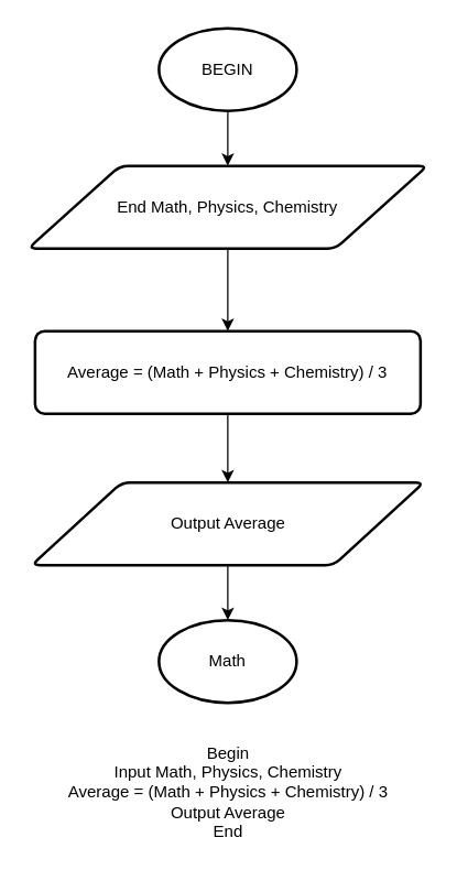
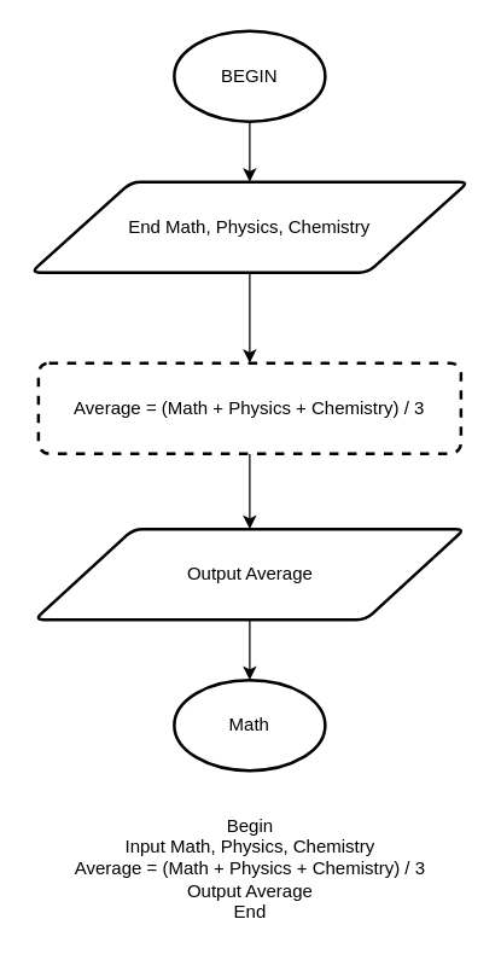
  <mxCell id="0" />
  <mxCell id="1" parent="0" />
  <mxCell id="2" style="edgeStyle=orthogonalEdgeStyle;rounded=0;orthogonalLoop=1;jettySize=auto;html=1;entryX=0.5;entryY=0;entryDx=0;entryDy=0;" parent="1" source="3" target="5" edge="1"><mxGeometry relative="1" as="geometry" /></mxCell>
  <mxCell id="3" value="BEGIN" style="strokeWidth=2;html=1;shape=mxgraph.flowchart.start_1;whiteSpace=wrap;" parent="1" vertex="1"><mxGeometry x="115" y="20" width="100" height="60" as="geometry" /></mxCell>
  <mxCell id="4" style="edgeStyle=orthogonalEdgeStyle;rounded=0;orthogonalLoop=1;jettySize=auto;html=1;" parent="1" source="5" target="7" edge="1"><mxGeometry relative="1" as="geometry" /></mxCell>
  <mxCell id="5" value="End Math, Physics, Chemistry" style="shape=parallelogram;html=1;strokeWidth=2;perimeter=parallelogramPerimeter;whiteSpace=wrap;rounded=1;arcSize=12;size=0.23;" parent="1" vertex="1"><mxGeometry x="20" y="120" width="290" height="60" as="geometry" /></mxCell>
  <mxCell id="6" style="edgeStyle=orthogonalEdgeStyle;rounded=0;orthogonalLoop=1;jettySize=auto;html=1;" parent="1" source="7" target="9" edge="1"><mxGeometry relative="1" as="geometry" /></mxCell>
- <mxCell id="7" value="Average = (Math + Physics + Chemistry) / 3" style="rounded=1;whiteSpace=wrap;html=1;absoluteArcSize=1;arcSize=14;strokeWidth=2;" parent="1" vertex="1"><mxGeometry x="25" y="240" width="280" height="60" as="geometry" /></mxCell>
+ <mxCell id="7" value="Average = (Math + Physics + Chemistry) / 3" style="rounded=1;whiteSpace=wrap;html=1;absoluteArcSize=1;arcSize=14;strokeWidth=2;dashed=1;" parent="1" vertex="1"><mxGeometry x="25" y="240" width="280" height="60" as="geometry" /></mxCell>
  <mxCell id="8" style="edgeStyle=orthogonalEdgeStyle;rounded=0;orthogonalLoop=1;jettySize=auto;html=1;" parent="1" source="9" target="10" edge="1"><mxGeometry relative="1" as="geometry" /></mxCell>
  <mxCell id="9" value="Output Average" style="shape=parallelogram;html=1;strokeWidth=2;perimeter=parallelogramPerimeter;whiteSpace=wrap;rounded=1;arcSize=12;size=0.23;" parent="1" vertex="1"><mxGeometry x="22.5" y="350" width="285" height="60" as="geometry" /></mxCell>
  <mxCell id="10" value="Math" style="strokeWidth=2;html=1;shape=mxgraph.flowchart.start_1;whiteSpace=wrap;" parent="1" vertex="1"><mxGeometry x="115" y="450" width="100" height="60" as="geometry" /></mxCell>
  <mxCell id="11" value="Begin&lt;br&gt;Input Math, Physics, Chemistry&lt;br&gt;&lt;span&gt;Average = (Math + Physics + Chemistry) / 3&lt;br&gt;&lt;/span&gt;&lt;span&gt;Output Average&lt;br&gt;&lt;/span&gt;&lt;span&gt;End&lt;/span&gt;&lt;span&gt;&lt;br&gt;&lt;/span&gt;" style="text;html=1;align=center;verticalAlign=middle;resizable=0;points=[];autosize=1;" vertex="1" parent="1"><mxGeometry x="40" y="540" width="250" height="70" as="geometry" /></mxCell>
